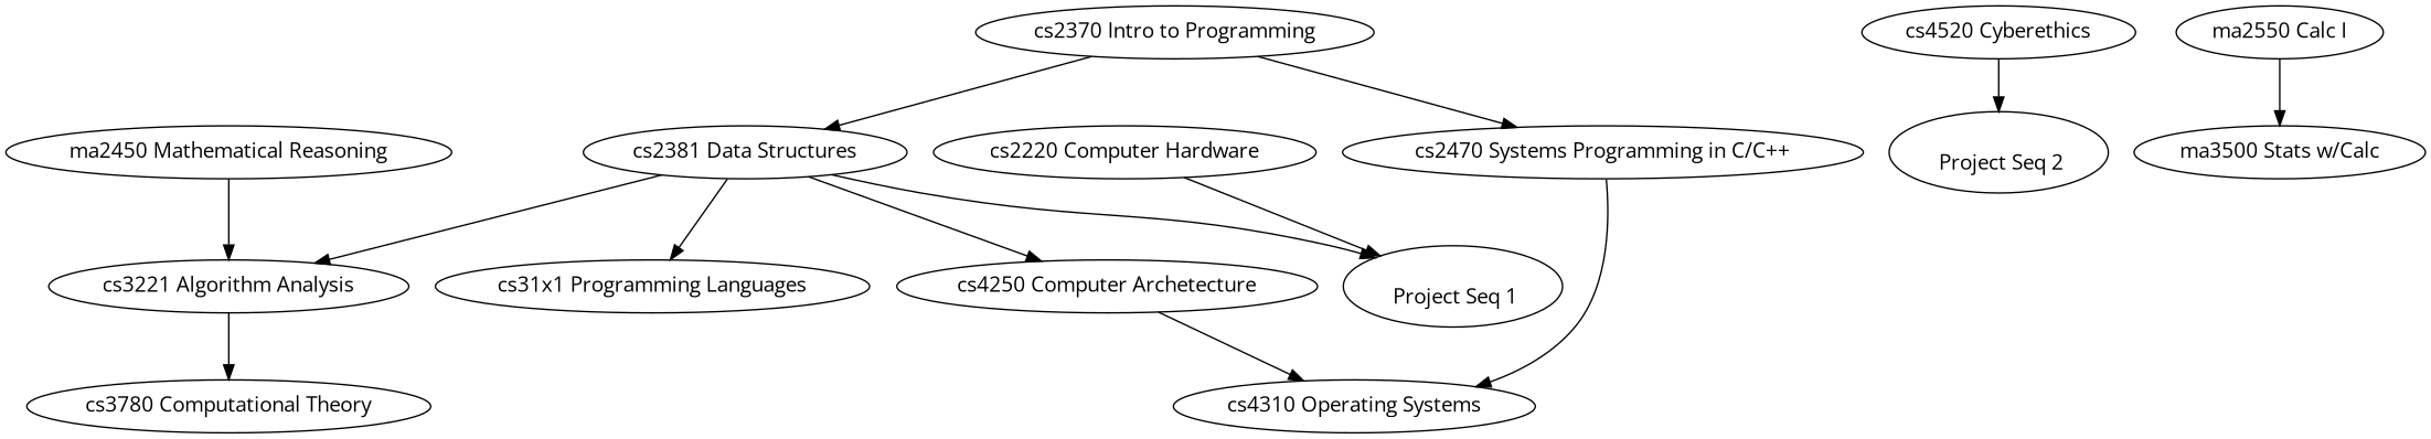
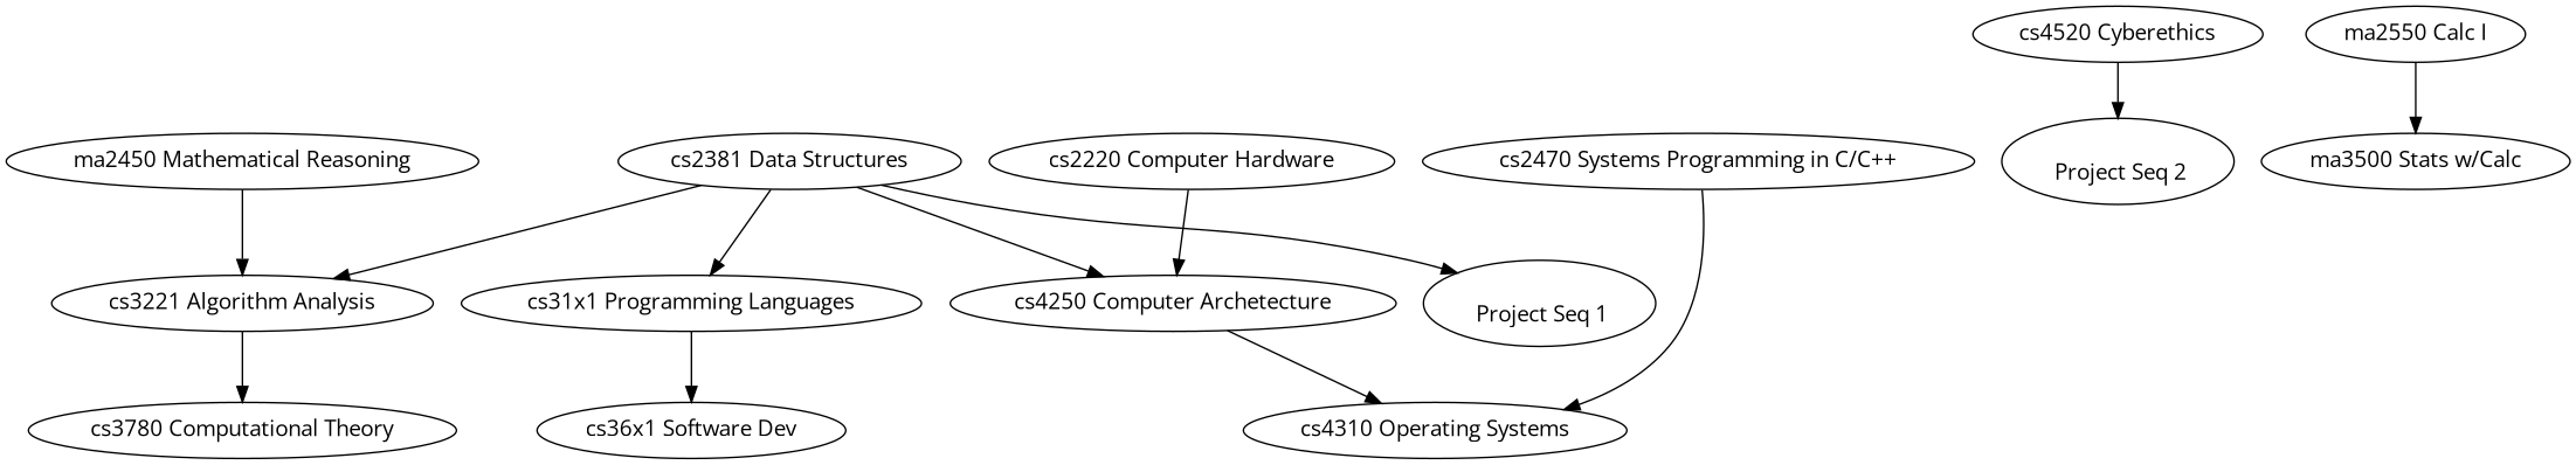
  digraph {
    fontname="Open Sans"
    node [fontname="Open Sans"]
    edge [fontname="Open Sans"]
-   cs2370 [label="\N Intro to Programming"]
    cs2381 [label="\N Data Structures"]
    cs2470 [label="\N Systems Programming in C/C++"]
    cs31x1 [label="\N Programming Languages"]
    cs4250 [label="\N Computer Archetecture"]
    cs3221 [label="\N Algorithm Analysis"]
    n7 [label="\n Project Seq 1"]
    cs4310 [label="\N Operating Systems"]
+   cs36x1 [label="\N Software Dev"]
    cs3780 [label="\N Computational Theory"]
    cs2220 [label="\N Computer Hardware"]
    ma2450 [label="\N Mathematical Reasoning"]
    cs4520 [label="\N Cyberethics"]
    n14 [label="\n Project Seq 2"]
    ma2550 [label="\N Calc I"]
    ma3500 [label="\N Stats w/Calc"]
-   cs2370 -> cs2381
-   cs2370 -> cs2470
    cs2381 -> cs31x1
    cs2381 -> cs4250
    cs2381 -> cs3221
    cs2381 -> n7
    cs2470 -> cs4310
+   cs31x1 -> cs36x1
    cs4250 -> cs4310
    cs3221 -> cs3780
-   cs2220 -> n7
+   cs2220 -> cs4250
    ma2450 -> cs3221
    cs4520 -> n14
    ma2550 -> ma3500
  }
